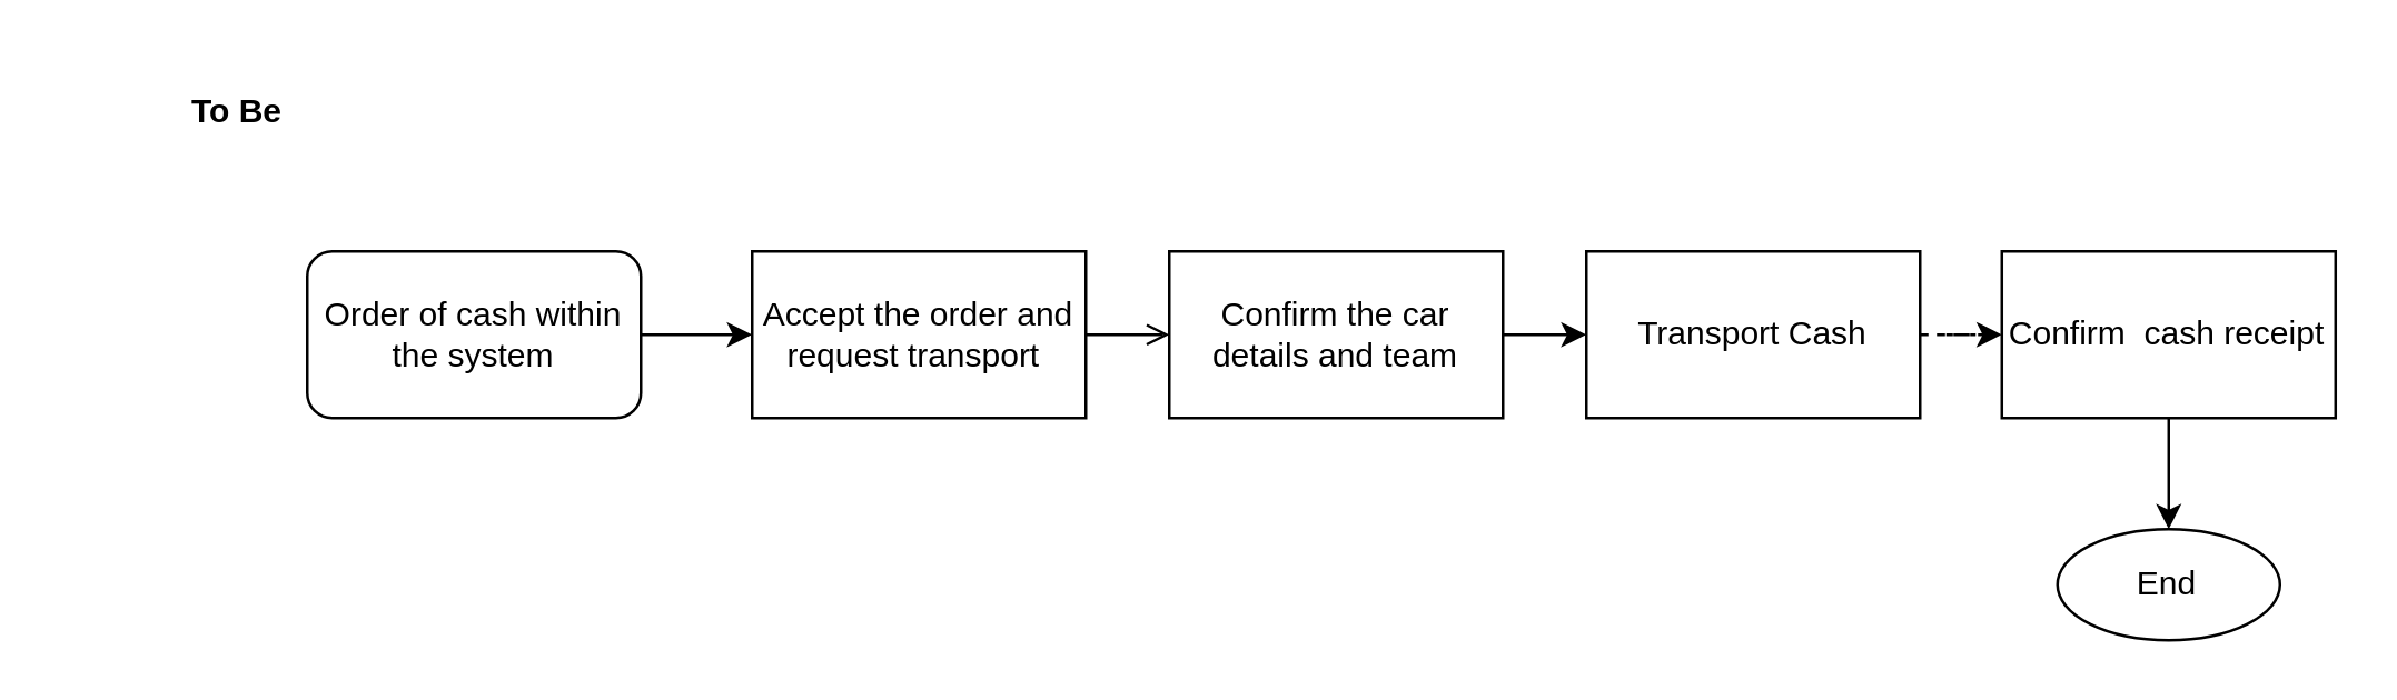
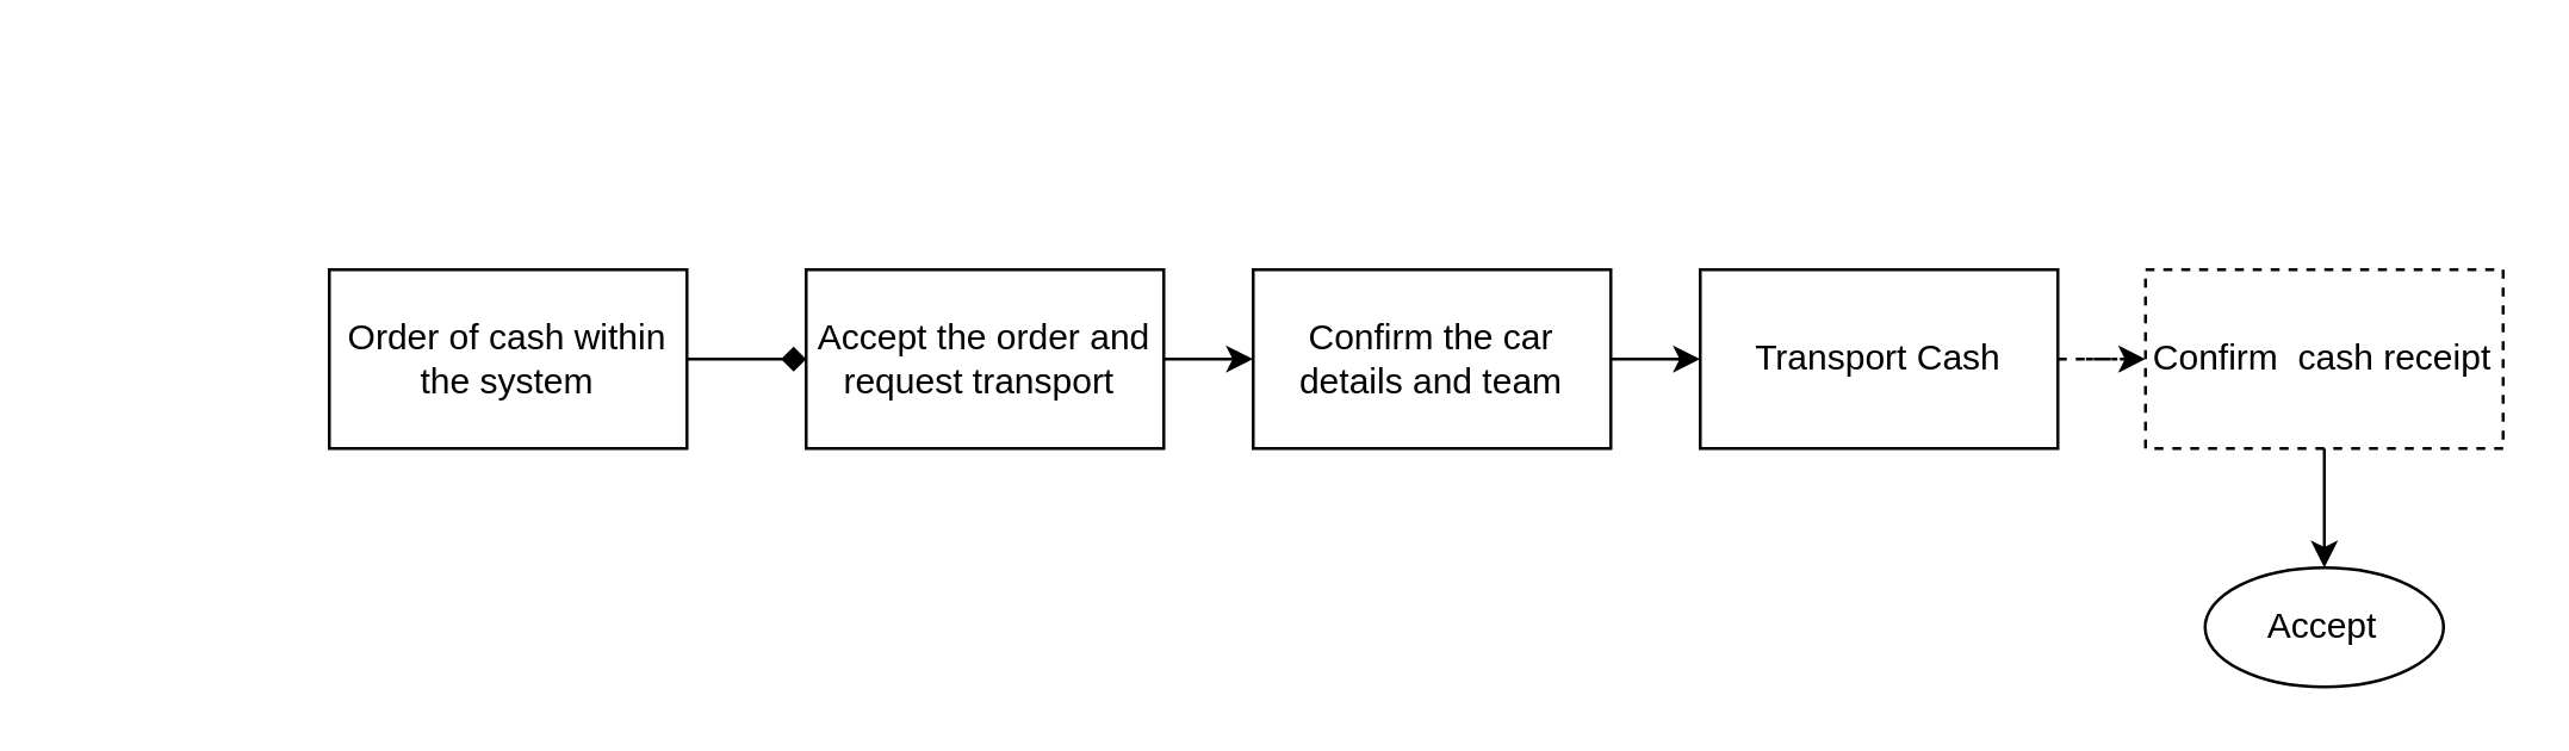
  <mxCell id="0" />
  <mxCell id="1" parent="0" />
- <mxCell id="2" value="" style="edgeStyle=orthogonalEdgeStyle;rounded=0;orthogonalLoop=1;jettySize=auto;html=1;" edge="1" parent="1" source="3" target="5"><mxGeometry relative="1" as="geometry" /></mxCell>
- <mxCell id="3" value="Order of cash within the system" style="whiteSpace=wrap;html=1;rounded=1;" vertex="1" parent="1"><mxGeometry x="110" y="90" width="120" height="60" as="geometry" /></mxCell>
- <mxCell id="4" value="" style="edgeStyle=orthogonalEdgeStyle;rounded=0;orthogonalLoop=1;jettySize=auto;html=1;endArrow=open;" edge="1" parent="1" source="5" target="7"><mxGeometry relative="1" as="geometry" /></mxCell>
+ <mxCell id="2" value="" style="edgeStyle=orthogonalEdgeStyle;rounded=0;orthogonalLoop=1;jettySize=auto;html=1;endArrow=diamond;" edge="1" parent="1" source="3" target="5"><mxGeometry relative="1" as="geometry" /></mxCell>
+ <mxCell id="3" value="Order of cash within the system" style="rounded=0;whiteSpace=wrap;html=1;" vertex="1" parent="1"><mxGeometry x="110" y="90" width="120" height="60" as="geometry" /></mxCell>
+ <mxCell id="4" value="" style="edgeStyle=orthogonalEdgeStyle;rounded=0;orthogonalLoop=1;jettySize=auto;html=1;" edge="1" parent="1" source="5" target="7"><mxGeometry relative="1" as="geometry" /></mxCell>
  <mxCell id="5" value="Accept the order and request transport&amp;nbsp;" style="rounded=0;whiteSpace=wrap;html=1;" vertex="1" parent="1"><mxGeometry x="270" y="90" width="120" height="60" as="geometry" /></mxCell>
  <mxCell id="6" value="" style="edgeStyle=orthogonalEdgeStyle;rounded=0;orthogonalLoop=1;jettySize=auto;html=1;" edge="1" parent="1" source="7" target="9"><mxGeometry relative="1" as="geometry" /></mxCell>
  <mxCell id="7" value="Confirm the car details and team" style="rounded=0;whiteSpace=wrap;html=1;" vertex="1" parent="1"><mxGeometry x="420" y="90" width="120" height="60" as="geometry" /></mxCell>
  <mxCell id="8" value="" style="edgeStyle=orthogonalEdgeStyle;rounded=0;orthogonalLoop=1;jettySize=auto;html=1;dashed=1;" edge="1" parent="1" source="9" target="11"><mxGeometry relative="1" as="geometry" /></mxCell>
  <mxCell id="9" value="Transport Cash" style="rounded=0;whiteSpace=wrap;html=1;" vertex="1" parent="1"><mxGeometry x="570" y="90" width="120" height="60" as="geometry" /></mxCell>
  <mxCell id="10" value="" style="edgeStyle=orthogonalEdgeStyle;rounded=0;orthogonalLoop=1;jettySize=auto;html=1;entryX=0.5;entryY=0;entryDx=0;entryDy=0;" edge="1" parent="1" source="11" target="12"><mxGeometry relative="1" as="geometry"><mxPoint x="779.41" y="230" as="targetPoint" /></mxGeometry></mxCell>
- <mxCell id="11" value="Confirm&amp;nbsp; cash&amp;nbsp;receipt" style="rounded=0;whiteSpace=wrap;html=1;" vertex="1" parent="1"><mxGeometry x="719.41" y="90" width="120" height="60" as="geometry" /></mxCell>
- <mxCell id="12" value="End" style="ellipse;whiteSpace=wrap;html=1;" vertex="1" parent="1"><mxGeometry x="739.41" y="190" width="80" height="40" as="geometry" /></mxCell>
- <mxCell id="13" value="&lt;b&gt;To Be&lt;/b&gt;" style="text;html=1;strokeColor=none;fillColor=none;align=center;verticalAlign=middle;whiteSpace=wrap;rounded=0;" vertex="1" parent="1"><mxGeometry x="20" y="20" width="130" height="40" as="geometry" /></mxCell>
+ <mxCell id="11" value="Confirm&amp;nbsp; cash&amp;nbsp;receipt" style="rounded=0;whiteSpace=wrap;html=1;dashed=1;" vertex="1" parent="1"><mxGeometry x="719.41" y="90" width="120" height="60" as="geometry" /></mxCell>
+ <mxCell id="12" value="Accept" style="ellipse;whiteSpace=wrap;html=1;" vertex="1" parent="1"><mxGeometry x="739.41" y="190" width="80" height="40" as="geometry" /></mxCell>
